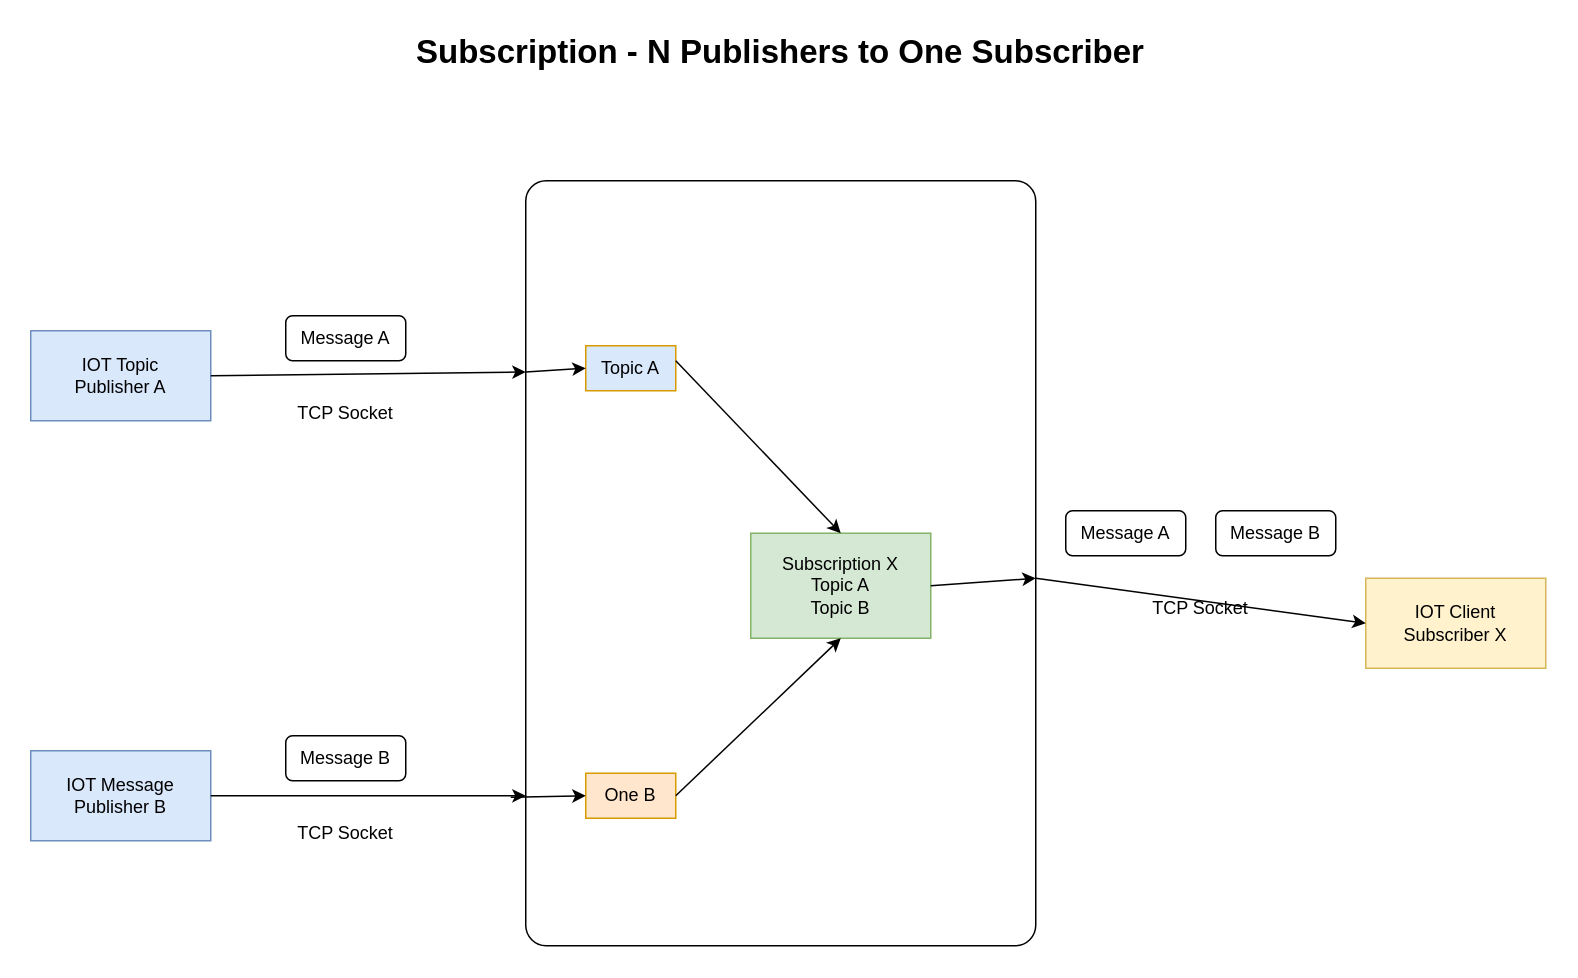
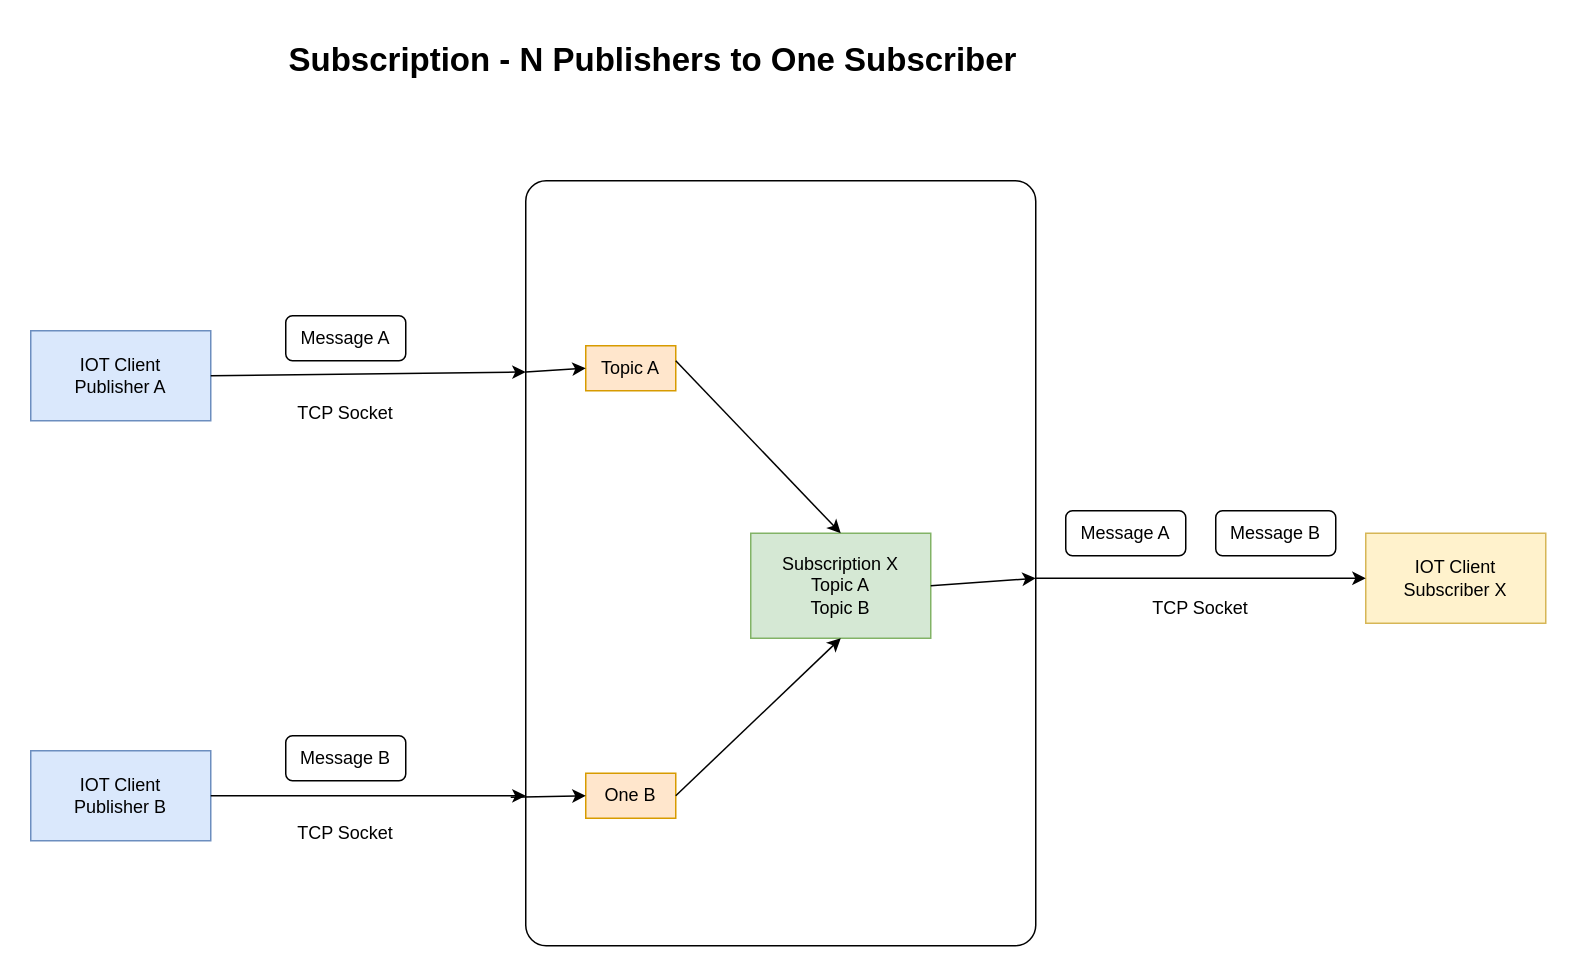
  <mxCell id="0" />
  <mxCell id="1" parent="0" />
- <mxCell id="2" value="&lt;div&gt;IOT Topic &lt;br&gt;&lt;/div&gt;&lt;div&gt;Publisher A&lt;/div&gt;" style="rounded=0;whiteSpace=wrap;html=1;fillColor=#dae8fc;strokeColor=#6c8ebf;" parent="1" vertex="1"><mxGeometry x="20" y="220" width="120" height="60" as="geometry" /></mxCell>
+ <mxCell id="2" value="&lt;div&gt;IOT Client &lt;br&gt;&lt;/div&gt;&lt;div&gt;Publisher A&lt;/div&gt;" style="rounded=0;whiteSpace=wrap;html=1;fillColor=#dae8fc;strokeColor=#6c8ebf;" parent="1" vertex="1"><mxGeometry x="20" y="220" width="120" height="60" as="geometry" /></mxCell>
  <mxCell id="3" value="" style="rounded=1;whiteSpace=wrap;html=1;arcSize=4;fontStyle=1" parent="1" vertex="1"><mxGeometry x="350" y="120" width="340" height="510" as="geometry" /></mxCell>
  <mxCell id="4" value="Message A" style="rounded=1;whiteSpace=wrap;html=1;" parent="1" vertex="1"><mxGeometry x="190" y="210" width="80" height="30" as="geometry" /></mxCell>
  <mxCell id="5" value="" style="endArrow=classic;html=1;rounded=0;entryX=0;entryY=0.25;entryDx=0;entryDy=0;" parent="1" target="3" edge="1"><mxGeometry width="50" height="50" relative="1" as="geometry"><mxPoint x="140" y="250" as="sourcePoint" /><mxPoint x="330" y="250" as="targetPoint" /></mxGeometry></mxCell>
  <mxCell id="6" value="TCP Socket" style="text;html=1;strokeColor=none;fillColor=none;align=center;verticalAlign=middle;whiteSpace=wrap;rounded=0;" parent="1" vertex="1"><mxGeometry x="180" y="260" width="100" height="30" as="geometry" /></mxCell>
- <mxCell id="7" value="&lt;div&gt;IOT Message &lt;br&gt;&lt;/div&gt;&lt;div&gt;Publisher B&lt;br&gt;&lt;/div&gt;" style="rounded=0;whiteSpace=wrap;html=1;fillColor=#dae8fc;strokeColor=#6c8ebf;" parent="1" vertex="1"><mxGeometry x="20" y="500" width="120" height="60" as="geometry" /></mxCell>
+ <mxCell id="7" value="&lt;div&gt;IOT Client &lt;br&gt;&lt;/div&gt;&lt;div&gt;Publisher B&lt;br&gt;&lt;/div&gt;" style="rounded=0;whiteSpace=wrap;html=1;fillColor=#dae8fc;strokeColor=#6c8ebf;" parent="1" vertex="1"><mxGeometry x="20" y="500" width="120" height="60" as="geometry" /></mxCell>
  <mxCell id="8" value="Message B" style="rounded=1;whiteSpace=wrap;html=1;" parent="1" vertex="1"><mxGeometry x="190" y="490" width="80" height="30" as="geometry" /></mxCell>
  <mxCell id="9" value="TCP Socket" style="text;html=1;strokeColor=none;fillColor=none;align=center;verticalAlign=middle;whiteSpace=wrap;rounded=0;" parent="1" vertex="1"><mxGeometry x="180" y="540" width="100" height="30" as="geometry" /></mxCell>
  <mxCell id="10" value="" style="endArrow=classic;html=1;rounded=0;entryX=0;entryY=0.804;entryDx=0;entryDy=0;entryPerimeter=0;" parent="1" target="3" edge="1"><mxGeometry width="50" height="50" relative="1" as="geometry"><mxPoint x="140" y="530" as="sourcePoint" /><mxPoint x="190" y="480" as="targetPoint" /></mxGeometry></mxCell>
- <mxCell id="11" value="Topic A" style="rounded=0;whiteSpace=wrap;html=1;fillColor=#dae8fc;strokeColor=#d79b00;" parent="1" vertex="1"><mxGeometry x="390" y="230" width="60" height="30" as="geometry" /></mxCell>
+ <mxCell id="11" value="Topic A" style="rounded=0;whiteSpace=wrap;html=1;fillColor=#ffe6cc;strokeColor=#d79b00;" parent="1" vertex="1"><mxGeometry x="390" y="230" width="60" height="30" as="geometry" /></mxCell>
  <mxCell id="12" value="" style="endArrow=classic;html=1;rounded=0;exitX=0;exitY=0.25;exitDx=0;exitDy=0;entryX=0;entryY=0.5;entryDx=0;entryDy=0;" parent="1" source="3" target="11" edge="1"><mxGeometry width="50" height="50" relative="1" as="geometry"><mxPoint x="390" y="290" as="sourcePoint" /><mxPoint x="440" y="240" as="targetPoint" /></mxGeometry></mxCell>
  <mxCell id="13" value="One B" style="rounded=0;whiteSpace=wrap;html=1;fillColor=#ffe6cc;strokeColor=#d79b00;" parent="1" vertex="1"><mxGeometry x="390" y="515" width="60" height="30" as="geometry" /></mxCell>
  <mxCell id="14" value="" style="endArrow=classic;html=1;rounded=0;entryX=0;entryY=0.5;entryDx=0;entryDy=0;" parent="1" target="13" edge="1"><mxGeometry width="50" height="50" relative="1" as="geometry"><mxPoint x="340" y="531" as="sourcePoint" /><mxPoint x="442" y="523" as="targetPoint" /></mxGeometry></mxCell>
  <mxCell id="15" value="&lt;div&gt;Subscription X&lt;/div&gt;&lt;div&gt;Topic A&lt;/div&gt;&lt;div&gt;Topic B&lt;br&gt;&lt;/div&gt;" style="rounded=0;whiteSpace=wrap;html=1;fillColor=#d5e8d4;strokeColor=#82b366;" parent="1" vertex="1"><mxGeometry x="500" y="355" width="120" height="70" as="geometry" /></mxCell>
  <mxCell id="16" value="" style="endArrow=classic;html=1;rounded=0;entryX=0.5;entryY=0;entryDx=0;entryDy=0;" parent="1" target="15" edge="1"><mxGeometry width="50" height="50" relative="1" as="geometry"><mxPoint x="450" y="240" as="sourcePoint" /><mxPoint x="500" y="190" as="targetPoint" /></mxGeometry></mxCell>
  <mxCell id="17" value="" style="endArrow=classic;html=1;rounded=0;entryX=0.5;entryY=1;entryDx=0;entryDy=0;" parent="1" target="15" edge="1"><mxGeometry width="50" height="50" relative="1" as="geometry"><mxPoint x="450" y="530" as="sourcePoint" /><mxPoint x="490" y="430" as="targetPoint" /></mxGeometry></mxCell>
- <mxCell id="18" value="&lt;div&gt;IOT Client &lt;br&gt;&lt;/div&gt;&lt;div&gt;Subscriber X&lt;br&gt;&lt;/div&gt;" style="rounded=0;whiteSpace=wrap;html=1;fillColor=#fff2cc;strokeColor=#d6b656;" parent="1" vertex="1"><mxGeometry x="910" y="385" width="120" height="60" as="geometry" /></mxCell>
+ <mxCell id="18" value="&lt;div&gt;IOT Client &lt;br&gt;&lt;/div&gt;&lt;div&gt;Subscriber X&lt;br&gt;&lt;/div&gt;" style="rounded=0;whiteSpace=wrap;html=1;fillColor=#fff2cc;strokeColor=#d6b656;" parent="1" vertex="1"><mxGeometry x="910" y="355" width="120" height="60" as="geometry" /></mxCell>
  <mxCell id="19" value="" style="endArrow=classic;html=1;rounded=0;exitX=1;exitY=0.5;exitDx=0;exitDy=0;" parent="1" source="15" edge="1"><mxGeometry width="50" height="50" relative="1" as="geometry"><mxPoint x="620" y="384.5" as="sourcePoint" /><mxPoint x="690" y="385" as="targetPoint" /></mxGeometry></mxCell>
  <mxCell id="20" value="Message A" style="rounded=1;whiteSpace=wrap;html=1;" parent="1" vertex="1"><mxGeometry x="710" y="340" width="80" height="30" as="geometry" /></mxCell>
  <mxCell id="21" value="" style="endArrow=classic;html=1;rounded=0;entryX=0;entryY=0.5;entryDx=0;entryDy=0;" parent="1" target="18" edge="1"><mxGeometry width="50" height="50" relative="1" as="geometry"><mxPoint x="690" y="385" as="sourcePoint" /><mxPoint x="900" y="384.5" as="targetPoint" /></mxGeometry></mxCell>
  <mxCell id="22" value="TCP Socket" style="text;html=1;strokeColor=none;fillColor=none;align=center;verticalAlign=middle;whiteSpace=wrap;rounded=0;" parent="1" vertex="1"><mxGeometry x="750" y="390" width="100" height="30" as="geometry" /></mxCell>
  <mxCell id="23" value="Message B" style="rounded=1;whiteSpace=wrap;html=1;" parent="1" vertex="1"><mxGeometry x="810" y="340" width="80" height="30" as="geometry" /></mxCell>
- <mxCell id="24" value="Subscription - N Publishers to One Subscriber " style="text;html=1;strokeColor=none;fillColor=none;align=center;verticalAlign=middle;whiteSpace=wrap;rounded=0;fontSize=22;fontStyle=1" vertex="1" parent="1"><mxGeometry x="165" y="20" width="710" height="30" as="geometry" /></mxCell>
+ <mxCell id="24" value="Subscription - N Publishers to One Subscriber " style="text;html=1;strokeColor=none;fillColor=none;align=center;verticalAlign=middle;whiteSpace=wrap;rounded=0;fontSize=22;fontStyle=1" vertex="1" parent="1"><mxGeometry x="80" y="25" width="710" height="30" as="geometry" /></mxCell>
